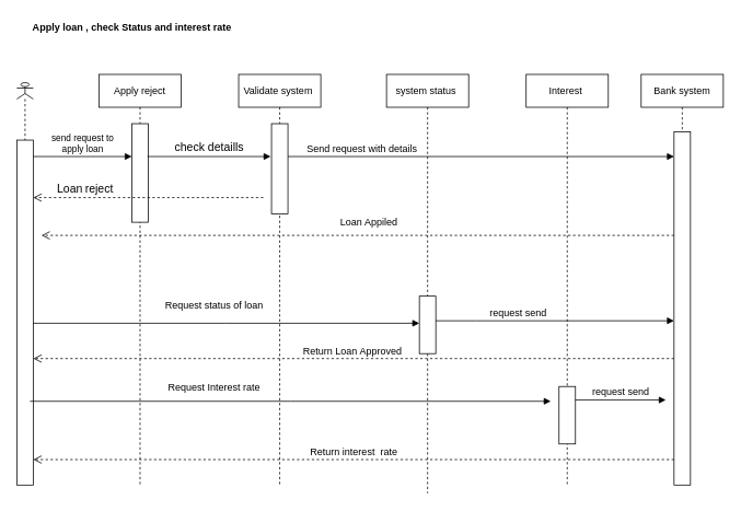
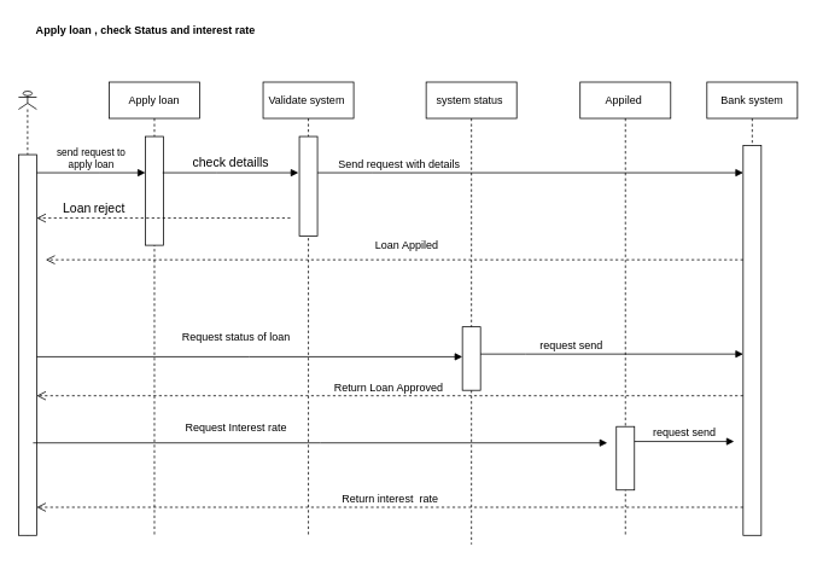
  <mxCell id="0" />
  <mxCell id="1" parent="0" />
  <mxCell id="2" value="" style="shape=umlLifeline;perimeter=lifelinePerimeter;whiteSpace=wrap;html=1;container=1;dropTarget=0;collapsible=0;recursiveResize=0;outlineConnect=0;portConstraint=eastwest;newEdgeStyle={&quot;edgeStyle&quot;:&quot;elbowEdgeStyle&quot;,&quot;elbow&quot;:&quot;vertical&quot;,&quot;curved&quot;:0,&quot;rounded&quot;:0};participant=umlActor;size=20;" vertex="1" parent="1"><mxGeometry x="20" y="100" width="20" height="490" as="geometry" /></mxCell>
  <mxCell id="3" value="" style="html=1;points=[];perimeter=orthogonalPerimeter;outlineConnect=0;targetShapes=umlLifeline;portConstraint=eastwest;newEdgeStyle={&quot;edgeStyle&quot;:&quot;elbowEdgeStyle&quot;,&quot;elbow&quot;:&quot;vertical&quot;,&quot;curved&quot;:0,&quot;rounded&quot;:0};" vertex="1" parent="2"><mxGeometry y="70" width="20" height="420" as="geometry" /></mxCell>
- <mxCell id="4" value="Apply reject" style="shape=umlLifeline;perimeter=lifelinePerimeter;whiteSpace=wrap;html=1;container=1;dropTarget=0;collapsible=0;recursiveResize=0;outlineConnect=0;portConstraint=eastwest;newEdgeStyle={&quot;edgeStyle&quot;:&quot;elbowEdgeStyle&quot;,&quot;elbow&quot;:&quot;vertical&quot;,&quot;curved&quot;:0,&quot;rounded&quot;:0};" vertex="1" parent="1"><mxGeometry x="120" y="90" width="100" height="500" as="geometry" /></mxCell>
+ <mxCell id="4" value="Apply loan" style="shape=umlLifeline;perimeter=lifelinePerimeter;whiteSpace=wrap;html=1;container=1;dropTarget=0;collapsible=0;recursiveResize=0;outlineConnect=0;portConstraint=eastwest;newEdgeStyle={&quot;edgeStyle&quot;:&quot;elbowEdgeStyle&quot;,&quot;elbow&quot;:&quot;vertical&quot;,&quot;curved&quot;:0,&quot;rounded&quot;:0};" vertex="1" parent="1"><mxGeometry x="120" y="90" width="100" height="500" as="geometry" /></mxCell>
  <mxCell id="5" value="" style="html=1;points=[];perimeter=orthogonalPerimeter;outlineConnect=0;targetShapes=umlLifeline;portConstraint=eastwest;newEdgeStyle={&quot;edgeStyle&quot;:&quot;elbowEdgeStyle&quot;,&quot;elbow&quot;:&quot;vertical&quot;,&quot;curved&quot;:0,&quot;rounded&quot;:0};" vertex="1" parent="4"><mxGeometry x="40" y="60" width="20" height="120" as="geometry" /></mxCell>
  <mxCell id="6" value="Validate system&amp;nbsp;" style="shape=umlLifeline;perimeter=lifelinePerimeter;whiteSpace=wrap;html=1;container=1;dropTarget=0;collapsible=0;recursiveResize=0;outlineConnect=0;portConstraint=eastwest;newEdgeStyle={&quot;edgeStyle&quot;:&quot;elbowEdgeStyle&quot;,&quot;elbow&quot;:&quot;vertical&quot;,&quot;curved&quot;:0,&quot;rounded&quot;:0};" vertex="1" parent="1"><mxGeometry x="290" y="90" width="100" height="500" as="geometry" /></mxCell>
  <mxCell id="7" value="" style="html=1;points=[];perimeter=orthogonalPerimeter;outlineConnect=0;targetShapes=umlLifeline;portConstraint=eastwest;newEdgeStyle={&quot;edgeStyle&quot;:&quot;elbowEdgeStyle&quot;,&quot;elbow&quot;:&quot;vertical&quot;,&quot;curved&quot;:0,&quot;rounded&quot;:0};" vertex="1" parent="6"><mxGeometry x="40" y="60" width="20" height="110" as="geometry" /></mxCell>
  <mxCell id="8" value="Bank system" style="shape=umlLifeline;perimeter=lifelinePerimeter;whiteSpace=wrap;html=1;container=1;dropTarget=0;collapsible=0;recursiveResize=0;outlineConnect=0;portConstraint=eastwest;newEdgeStyle={&quot;edgeStyle&quot;:&quot;elbowEdgeStyle&quot;,&quot;elbow&quot;:&quot;vertical&quot;,&quot;curved&quot;:0,&quot;rounded&quot;:0};" vertex="1" parent="1"><mxGeometry x="780" y="90" width="100" height="500" as="geometry" /></mxCell>
  <mxCell id="9" value="" style="html=1;points=[];perimeter=orthogonalPerimeter;outlineConnect=0;targetShapes=umlLifeline;portConstraint=eastwest;newEdgeStyle={&quot;edgeStyle&quot;:&quot;elbowEdgeStyle&quot;,&quot;elbow&quot;:&quot;vertical&quot;,&quot;curved&quot;:0,&quot;rounded&quot;:0};" vertex="1" parent="8"><mxGeometry x="40" y="70" width="20" height="430" as="geometry" /></mxCell>
  <mxCell id="10" value="send request to &lt;br&gt;apply loan" style="html=1;verticalAlign=bottom;endArrow=block;edgeStyle=elbowEdgeStyle;elbow=horizontal;curved=0;rounded=0;" edge="1" parent="1" source="3"><mxGeometry width="80" relative="1" as="geometry"><mxPoint x="50" y="190" as="sourcePoint" /><mxPoint x="160" y="190" as="targetPoint" /><Array as="points"><mxPoint x="110" y="190" /></Array></mxGeometry></mxCell>
  <mxCell id="11" value="&lt;font style=&quot;font-size: 14px;&quot;&gt;check detaills&lt;/font&gt;" style="html=1;verticalAlign=bottom;endArrow=block;edgeStyle=elbowEdgeStyle;elbow=vertical;curved=0;rounded=0;" edge="1" parent="1"><mxGeometry width="80" relative="1" as="geometry"><mxPoint x="179" y="190" as="sourcePoint" /><mxPoint x="329" y="190" as="targetPoint" /><Array as="points"><mxPoint x="239" y="190" /></Array></mxGeometry></mxCell>
  <mxCell id="12" value="&lt;font style=&quot;font-size: 12px;&quot;&gt;Send request with details&lt;/font&gt;" style="html=1;verticalAlign=bottom;endArrow=block;edgeStyle=elbowEdgeStyle;elbow=horizontal;curved=0;rounded=0;" edge="1" parent="1" target="9"><mxGeometry x="-0.617" width="80" relative="1" as="geometry"><mxPoint x="350" y="190" as="sourcePoint" /><mxPoint x="500" y="190" as="targetPoint" /><Array as="points"><mxPoint x="410" y="190" /></Array><mxPoint as="offset" /></mxGeometry></mxCell>
  <mxCell id="13" value="&lt;font style=&quot;font-size: 14px;&quot;&gt;Loan&lt;/font&gt; &lt;font style=&quot;font-size: 14px;&quot;&gt;reject&lt;/font&gt;" style="html=1;verticalAlign=bottom;endArrow=open;dashed=1;endSize=8;edgeStyle=elbowEdgeStyle;elbow=vertical;curved=0;rounded=0;" edge="1" parent="1" target="3"><mxGeometry x="0.556" relative="1" as="geometry"><mxPoint x="320" y="240" as="sourcePoint" /><mxPoint x="50" y="240" as="targetPoint" /><Array as="points"><mxPoint x="320" y="240" /></Array><mxPoint x="1" as="offset" /></mxGeometry></mxCell>
  <mxCell id="14" value="&lt;font style=&quot;font-size: 12px;&quot;&gt;Return Loan Approved&amp;nbsp;&lt;/font&gt;" style="html=1;verticalAlign=bottom;endArrow=open;dashed=1;endSize=8;edgeStyle=elbowEdgeStyle;elbow=vertical;curved=0;rounded=0;" edge="1" parent="1" source="9"><mxGeometry relative="1" as="geometry"><mxPoint x="800" y="436" as="sourcePoint" /><mxPoint x="40" y="436" as="targetPoint" /></mxGeometry></mxCell>
  <mxCell id="15" value="Apply loan , check Status and interest rate" style="text;align=center;fontStyle=1;verticalAlign=middle;spacingLeft=3;spacingRight=3;strokeColor=none;rotatable=0;points=[[0,0.5],[1,0.5]];portConstraint=eastwest;html=1;" vertex="1" parent="1"><mxGeometry x="25" y="20" width="270" height="26" as="geometry" /></mxCell>
  <mxCell id="16" value="system status&amp;nbsp;" style="shape=umlLifeline;perimeter=lifelinePerimeter;whiteSpace=wrap;html=1;container=1;dropTarget=0;collapsible=0;recursiveResize=0;outlineConnect=0;portConstraint=eastwest;newEdgeStyle={&quot;edgeStyle&quot;:&quot;elbowEdgeStyle&quot;,&quot;elbow&quot;:&quot;vertical&quot;,&quot;curved&quot;:0,&quot;rounded&quot;:0};" vertex="1" parent="1"><mxGeometry x="470" y="90" width="100" height="510" as="geometry" /></mxCell>
  <mxCell id="17" value="" style="html=1;points=[];perimeter=orthogonalPerimeter;outlineConnect=0;targetShapes=umlLifeline;portConstraint=eastwest;newEdgeStyle={&quot;edgeStyle&quot;:&quot;elbowEdgeStyle&quot;,&quot;elbow&quot;:&quot;vertical&quot;,&quot;curved&quot;:0,&quot;rounded&quot;:0};" vertex="1" parent="16"><mxGeometry x="40" y="270" width="20" height="70" as="geometry" /></mxCell>
  <mxCell id="18" value="&lt;font style=&quot;font-size: 12px;&quot;&gt;Loan Appiled&amp;nbsp;&lt;/font&gt;" style="html=1;verticalAlign=bottom;endArrow=open;dashed=1;endSize=8;edgeStyle=elbowEdgeStyle;elbow=vertical;curved=0;rounded=0;" edge="1" parent="1" source="9"><mxGeometry x="-0.039" y="-6" relative="1" as="geometry"><mxPoint x="700" y="286" as="sourcePoint" /><mxPoint x="50" y="286" as="targetPoint" /><mxPoint as="offset" /></mxGeometry></mxCell>
  <mxCell id="19" value="&lt;font style=&quot;font-size: 12px;&quot;&gt;Request status of loan&lt;/font&gt;" style="html=1;verticalAlign=bottom;endArrow=block;edgeStyle=elbowEdgeStyle;elbow=horizontal;curved=0;rounded=0;" edge="1" parent="1"><mxGeometry x="-0.064" y="13" width="80" relative="1" as="geometry"><mxPoint x="40" y="393" as="sourcePoint" /><mxPoint x="510" y="393" as="targetPoint" /><mxPoint as="offset" /></mxGeometry></mxCell>
- <mxCell id="20" value="Interest&amp;nbsp;" style="shape=umlLifeline;perimeter=lifelinePerimeter;whiteSpace=wrap;html=1;container=1;dropTarget=0;collapsible=0;recursiveResize=0;outlineConnect=0;portConstraint=eastwest;newEdgeStyle={&quot;edgeStyle&quot;:&quot;elbowEdgeStyle&quot;,&quot;elbow&quot;:&quot;vertical&quot;,&quot;curved&quot;:0,&quot;rounded&quot;:0};" vertex="1" parent="1"><mxGeometry x="640" y="90" width="100" height="500" as="geometry" /></mxCell>
+ <mxCell id="20" value="Appiled&amp;nbsp;" style="shape=umlLifeline;perimeter=lifelinePerimeter;whiteSpace=wrap;html=1;container=1;dropTarget=0;collapsible=0;recursiveResize=0;outlineConnect=0;portConstraint=eastwest;newEdgeStyle={&quot;edgeStyle&quot;:&quot;elbowEdgeStyle&quot;,&quot;elbow&quot;:&quot;vertical&quot;,&quot;curved&quot;:0,&quot;rounded&quot;:0};" vertex="1" parent="1"><mxGeometry x="640" y="90" width="100" height="500" as="geometry" /></mxCell>
  <mxCell id="21" value="&lt;font style=&quot;font-size: 12px;&quot;&gt;request send&lt;/font&gt;" style="html=1;verticalAlign=bottom;endArrow=block;edgeStyle=elbowEdgeStyle;elbow=vertical;curved=0;rounded=0;" edge="1" parent="1"><mxGeometry x="-0.31" width="80" relative="1" as="geometry"><mxPoint x="530" y="390" as="sourcePoint" /><mxPoint x="820" y="390" as="targetPoint" /><Array as="points"><mxPoint x="580" y="390" /></Array><mxPoint as="offset" /></mxGeometry></mxCell>
  <mxCell id="22" value="" style="html=1;points=[];perimeter=orthogonalPerimeter;outlineConnect=0;targetShapes=umlLifeline;portConstraint=eastwest;newEdgeStyle={&quot;edgeStyle&quot;:&quot;elbowEdgeStyle&quot;,&quot;elbow&quot;:&quot;vertical&quot;,&quot;curved&quot;:0,&quot;rounded&quot;:0};" vertex="1" parent="1"><mxGeometry x="680" y="470" width="20" height="70" as="geometry" /></mxCell>
  <mxCell id="23" value="&lt;font style=&quot;font-size: 12px;&quot;&gt;Request Interest rate&lt;/font&gt;" style="html=1;verticalAlign=bottom;endArrow=block;edgeStyle=elbowEdgeStyle;elbow=horizontal;curved=0;rounded=0;" edge="1" parent="1"><mxGeometry x="-0.293" y="8" width="80" relative="1" as="geometry"><mxPoint x="36" y="488" as="sourcePoint" /><mxPoint x="670" y="488" as="targetPoint" /><mxPoint as="offset" /></mxGeometry></mxCell>
  <mxCell id="24" value="&lt;font style=&quot;font-size: 12px;&quot;&gt;request send&lt;/font&gt;" style="html=1;verticalAlign=bottom;endArrow=block;edgeStyle=elbowEdgeStyle;elbow=vertical;curved=0;rounded=0;" edge="1" parent="1"><mxGeometry width="80" relative="1" as="geometry"><mxPoint x="700" y="486.44" as="sourcePoint" /><mxPoint x="810" y="486" as="targetPoint" /><Array as="points"><mxPoint x="690" y="486.44" /></Array></mxGeometry></mxCell>
  <mxCell id="25" value="&lt;font style=&quot;font-size: 12px;&quot;&gt;Return interest&amp;nbsp; rate&lt;/font&gt;" style="html=1;verticalAlign=bottom;endArrow=open;dashed=1;endSize=8;edgeStyle=elbowEdgeStyle;elbow=vertical;curved=0;rounded=0;" edge="1" parent="1" source="9"><mxGeometry relative="1" as="geometry"><mxPoint x="680" y="560" as="sourcePoint" /><mxPoint x="40" y="559" as="targetPoint" /></mxGeometry></mxCell>
  <mxCell id="26" style="edgeStyle=orthogonalEdgeStyle;rounded=0;orthogonalLoop=1;jettySize=auto;html=1;exitX=1;exitY=0.5;exitDx=0;exitDy=0;" edge="1" parent="1" source="15" target="15"><mxGeometry relative="1" as="geometry" /></mxCell>
